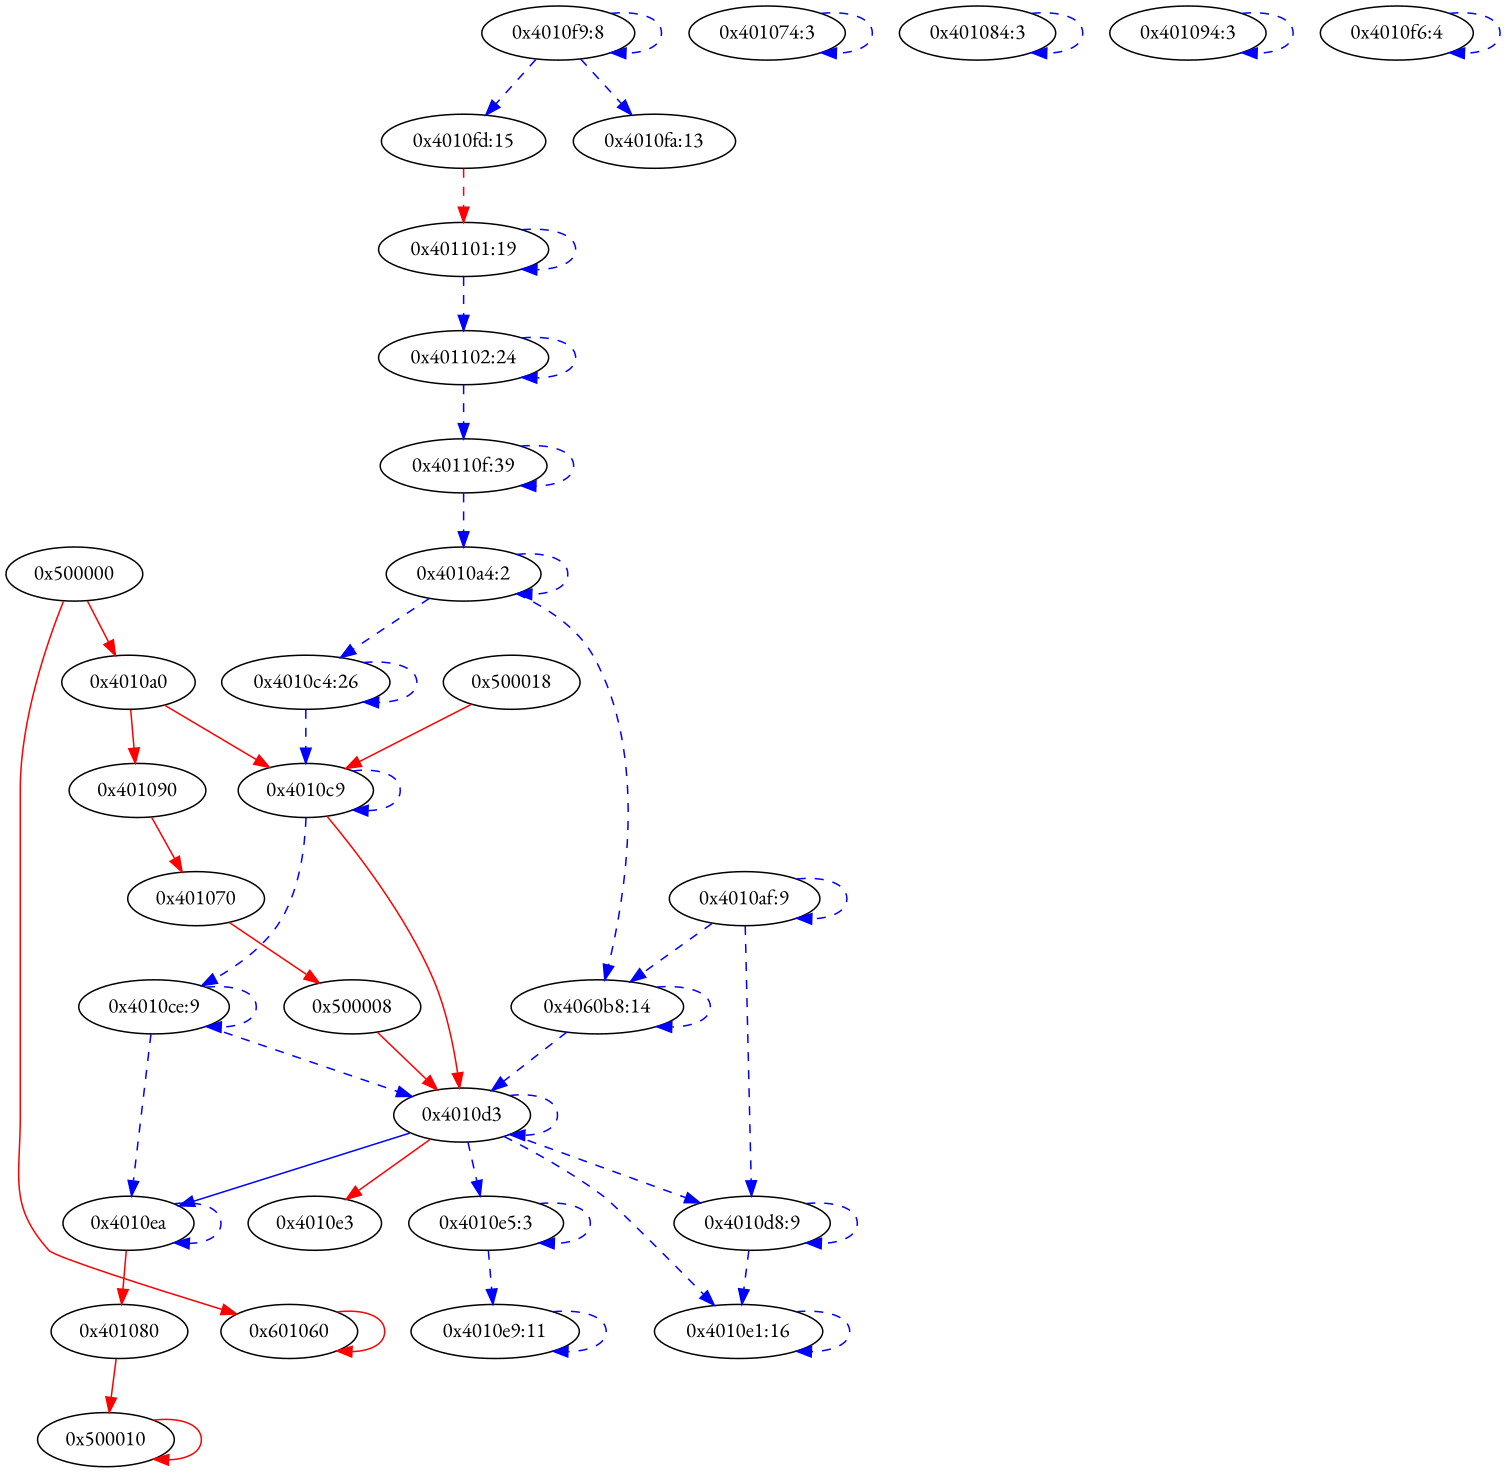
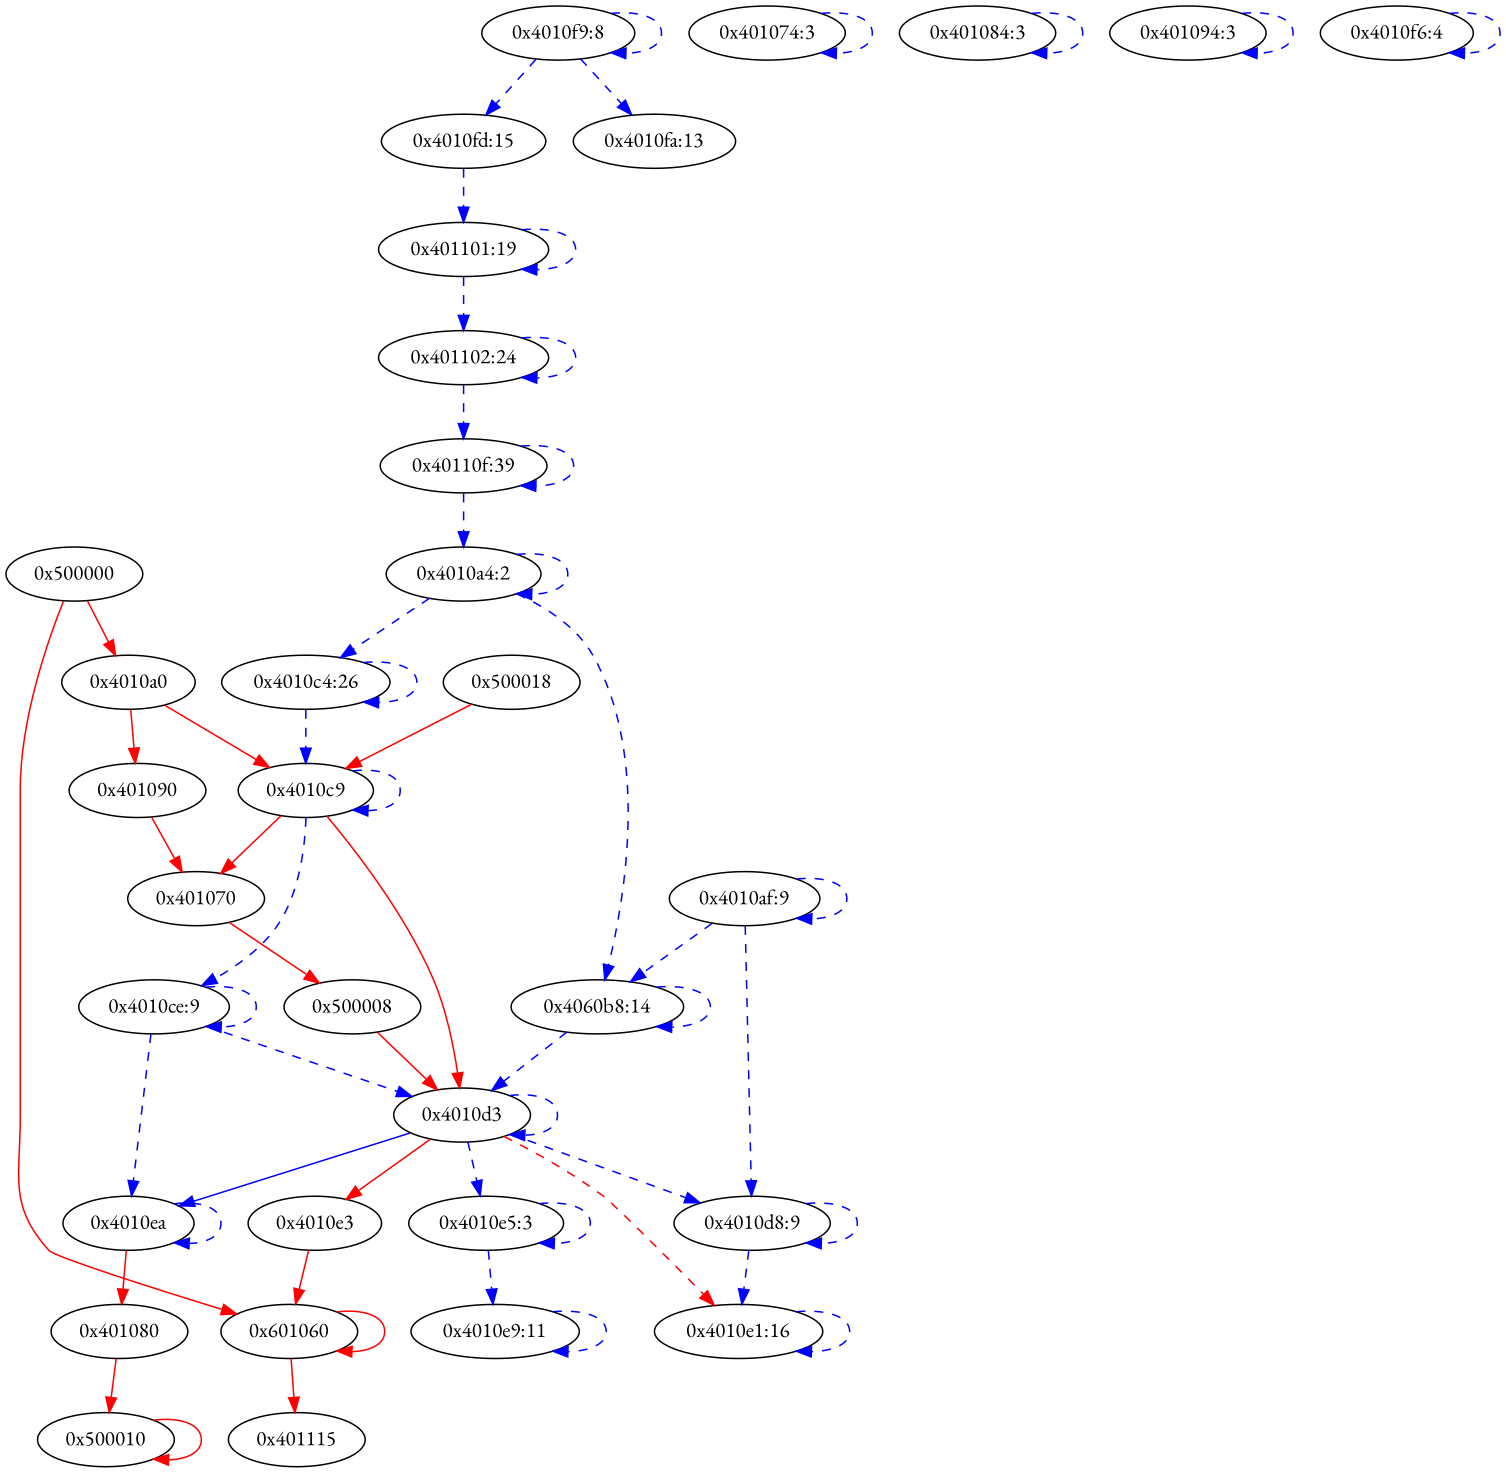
  digraph {
    fontname="EB Garamond"
    node [fontname="EB Garamond"]
    edge [color=blue fontname="EB Garamond" style=dashed type=data]
    n1 [label="0x500000"]
    n2 [label="0x4010a0"]
    n3 [label="0x601060"]
    n4 [label="0x401090"]
    n5 [label="0x4010c9"]
+   n6 [label="0x401115"]
    n7 [label="0x401070"]
    n8 [label="0x4010d3"]
    n9 [label="0x4010ce:9"]
    n10 [label="0x500018"]
    n11 [label="0x500008"]
    n12 [label="0x4010e3"]
    n13 [label="0x4010ea"]
    n14 [label="0x4010e5:3"]
    n15 [label="0x4010d8:9"]
    n16 [label="0x4010e1:16"]
    n17 [label="0x401080"]
    n18 [label="0x4010e9:11"]
    n19 [label="0x500010"]
    n20 [label="0x401074:3"]
    n21 [label="0x401084:3"]
    n22 [label="0x401094:3"]
    n23 [label="0x4010a4:2"]
    n24 [label="0x4060b8:14"]
    n25 [label="0x4010c4:26"]
    n26 [label="0x4010af:9"]
    n27 [label="0x4010f6:4"]
    n28 [label="0x4010f9:8"]
    n29 [label="0x4010fa:13"]
    n30 [label="0x4010fd:15"]
    n31 [label="0x401101:19"]
    n32 [label="0x401102:24"]
    n33 [label="0x40110f:39"]
    n1 -> n2 [color=red style=solid type=control]
    n1 -> n3 [color=red style=solid type=control]
    n2 -> n4 [color=red style=solid type=control]
    n2 -> n5 [color=red style=solid type=control]
    n3 -> n3 [color=red style=solid type=control]
+   n3 -> n6 [color=red style=solid type=control]
    n4 -> n7 [color=red style=solid type=control]
    n5 -> n5
+   n5 -> n7 [color=red style=solid type=control]
    n5 -> n8 [color=red style=solid type=control]
    n5 -> n9
    n7 -> n11 [color=red style=solid type=control]
    n8 -> n8
    n8 -> n12 [color=red style=solid type=control]
    n8 -> n13 [style=solid]
    n8 -> n14
    n8 -> n15
-   n8 -> n16
+   n8 -> n16 [color=red]
    n9 -> n8
    n9 -> n9
    n9 -> n13
    n10 -> n5 [color=red style=solid type=control]
    n11 -> n8 [color=red style=solid type=control]
+   n12 -> n3 [color=red style=solid type=control]
    n13 -> n13
    n13 -> n17 [color=red style=solid type=control]
    n14 -> n14
    n14 -> n18
    n15 -> n15
    n15 -> n16
    n16 -> n16
    n17 -> n19 [color=red style=solid type=control]
    n18 -> n18
    n19 -> n19 [color=red style=solid type=control]
    n20 -> n20
    n21 -> n21
    n22 -> n22
    n23 -> n23
    n23 -> n24
    n23 -> n25
    n24 -> n8
    n24 -> n24
    n25 -> n5
    n25 -> n25
    n26 -> n15
    n26 -> n24
    n26 -> n26
    n27 -> n27
    n28 -> n28
    n28 -> n29
    n28 -> n30
-   n30 -> n31 [color=red]
+   n30 -> n31
    n31 -> n31
    n31 -> n32
    n32 -> n32
    n32 -> n33
    n33 -> n23
    n33 -> n33
  }
